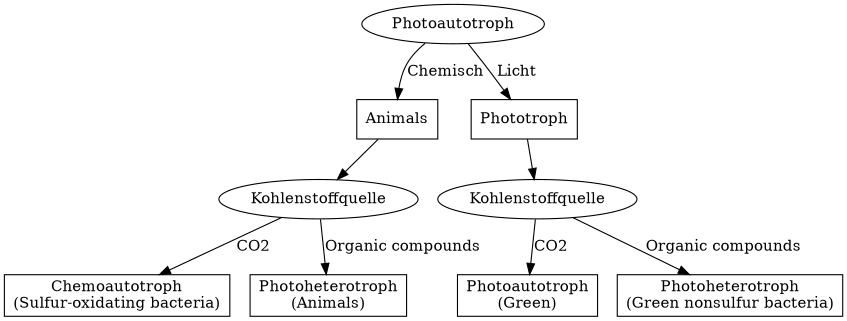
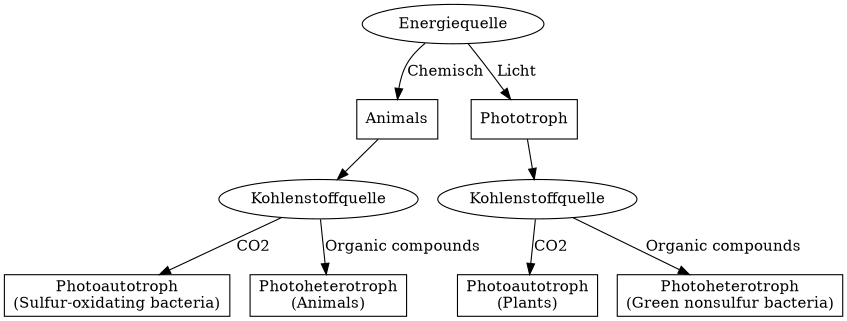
  digraph {
    node [shape=box]
-   n1 [label=Photoautotroph shape=""]
+   n1 [label=Energiequelle shape=""]
    n2 [label=Animals]
    n3 [label=Phototroph]
    n4 [label=Kohlenstoffquelle shape=""]
    n5 [label=Kohlenstoffquelle shape=""]
-   n6 [label="Chemoautotroph\n(Sulfur-oxidating bacteria)"]
+   n6 [label="Photoautotroph\n(Sulfur-oxidating bacteria)"]
    n7 [label="Photoheterotroph\n(Animals)"]
-   n8 [label="Photoautotroph\n(Green)"]
+   n8 [label="Photoautotroph\n(Plants)"]
    n9 [label="Photoheterotroph\n(Green nonsulfur bacteria)"]
    n1 -> n2 [label=Chemisch]
    n1 -> n3 [label=Licht]
    n2 -> n4
    n3 -> n5
    n4 -> n6 [label=CO2]
    n4 -> n7 [label="Organic compounds"]
    n5 -> n8 [label=CO2]
    n5 -> n9 [label="Organic compounds"]
  }
